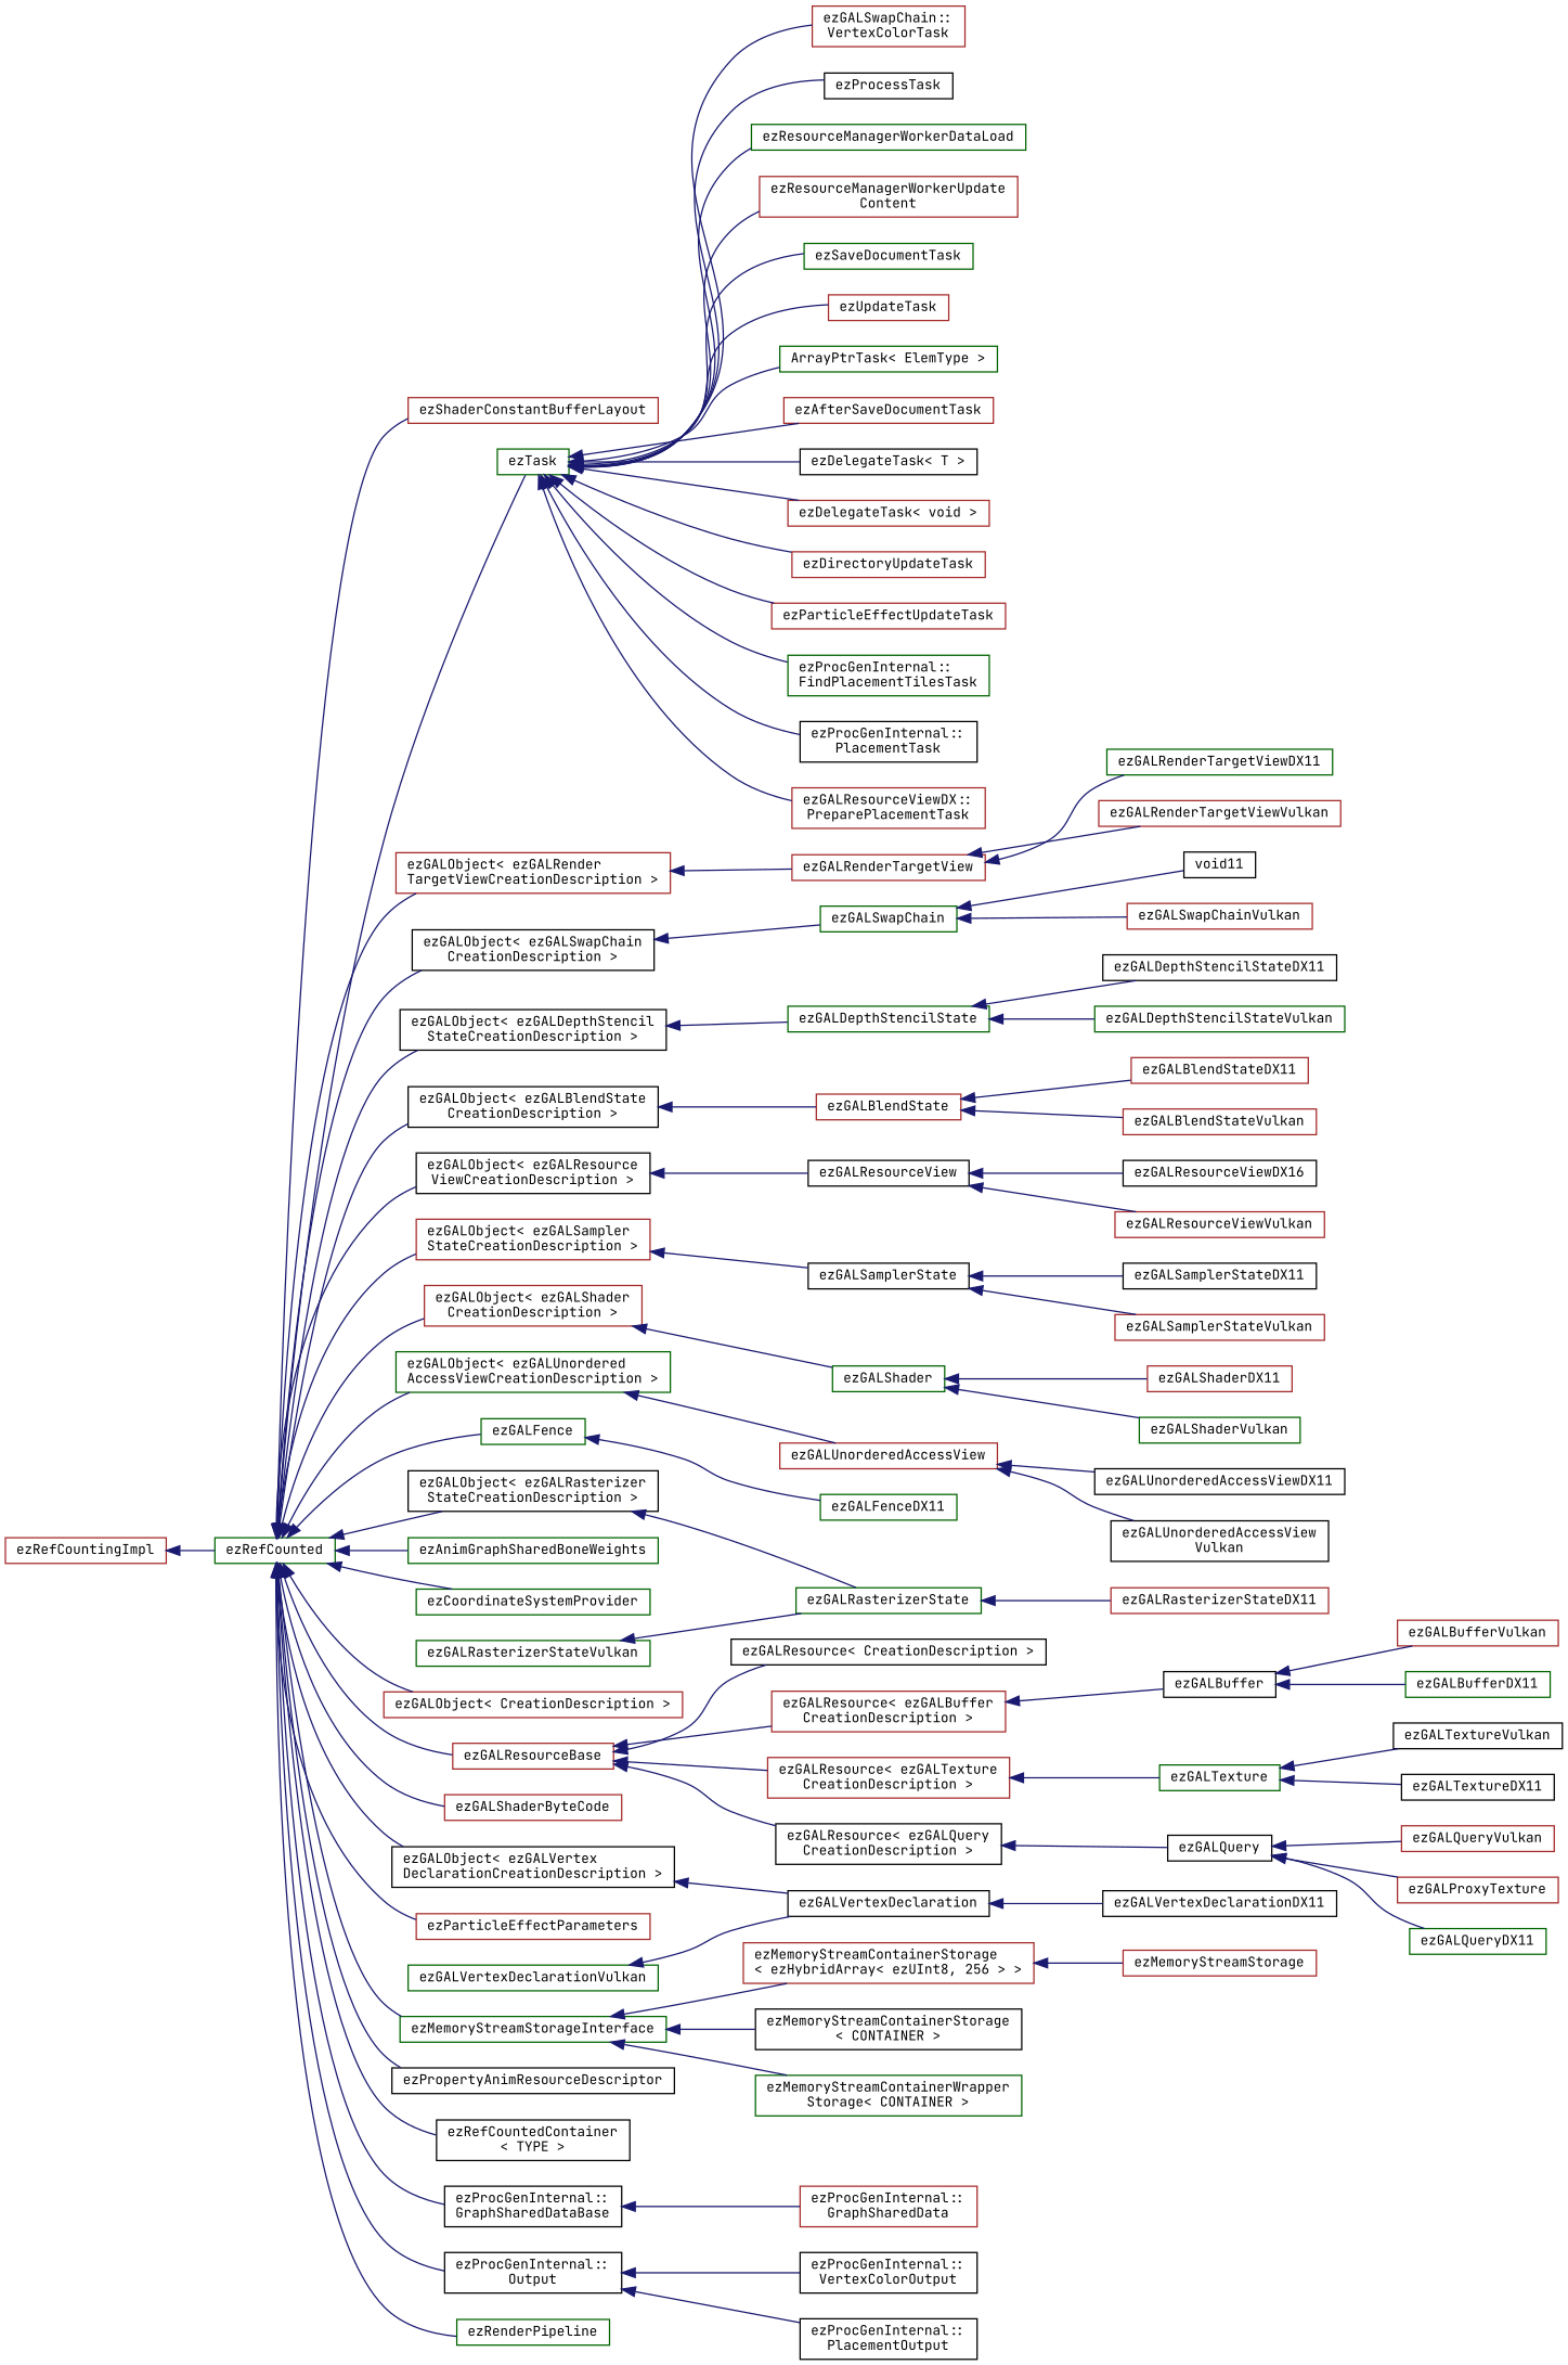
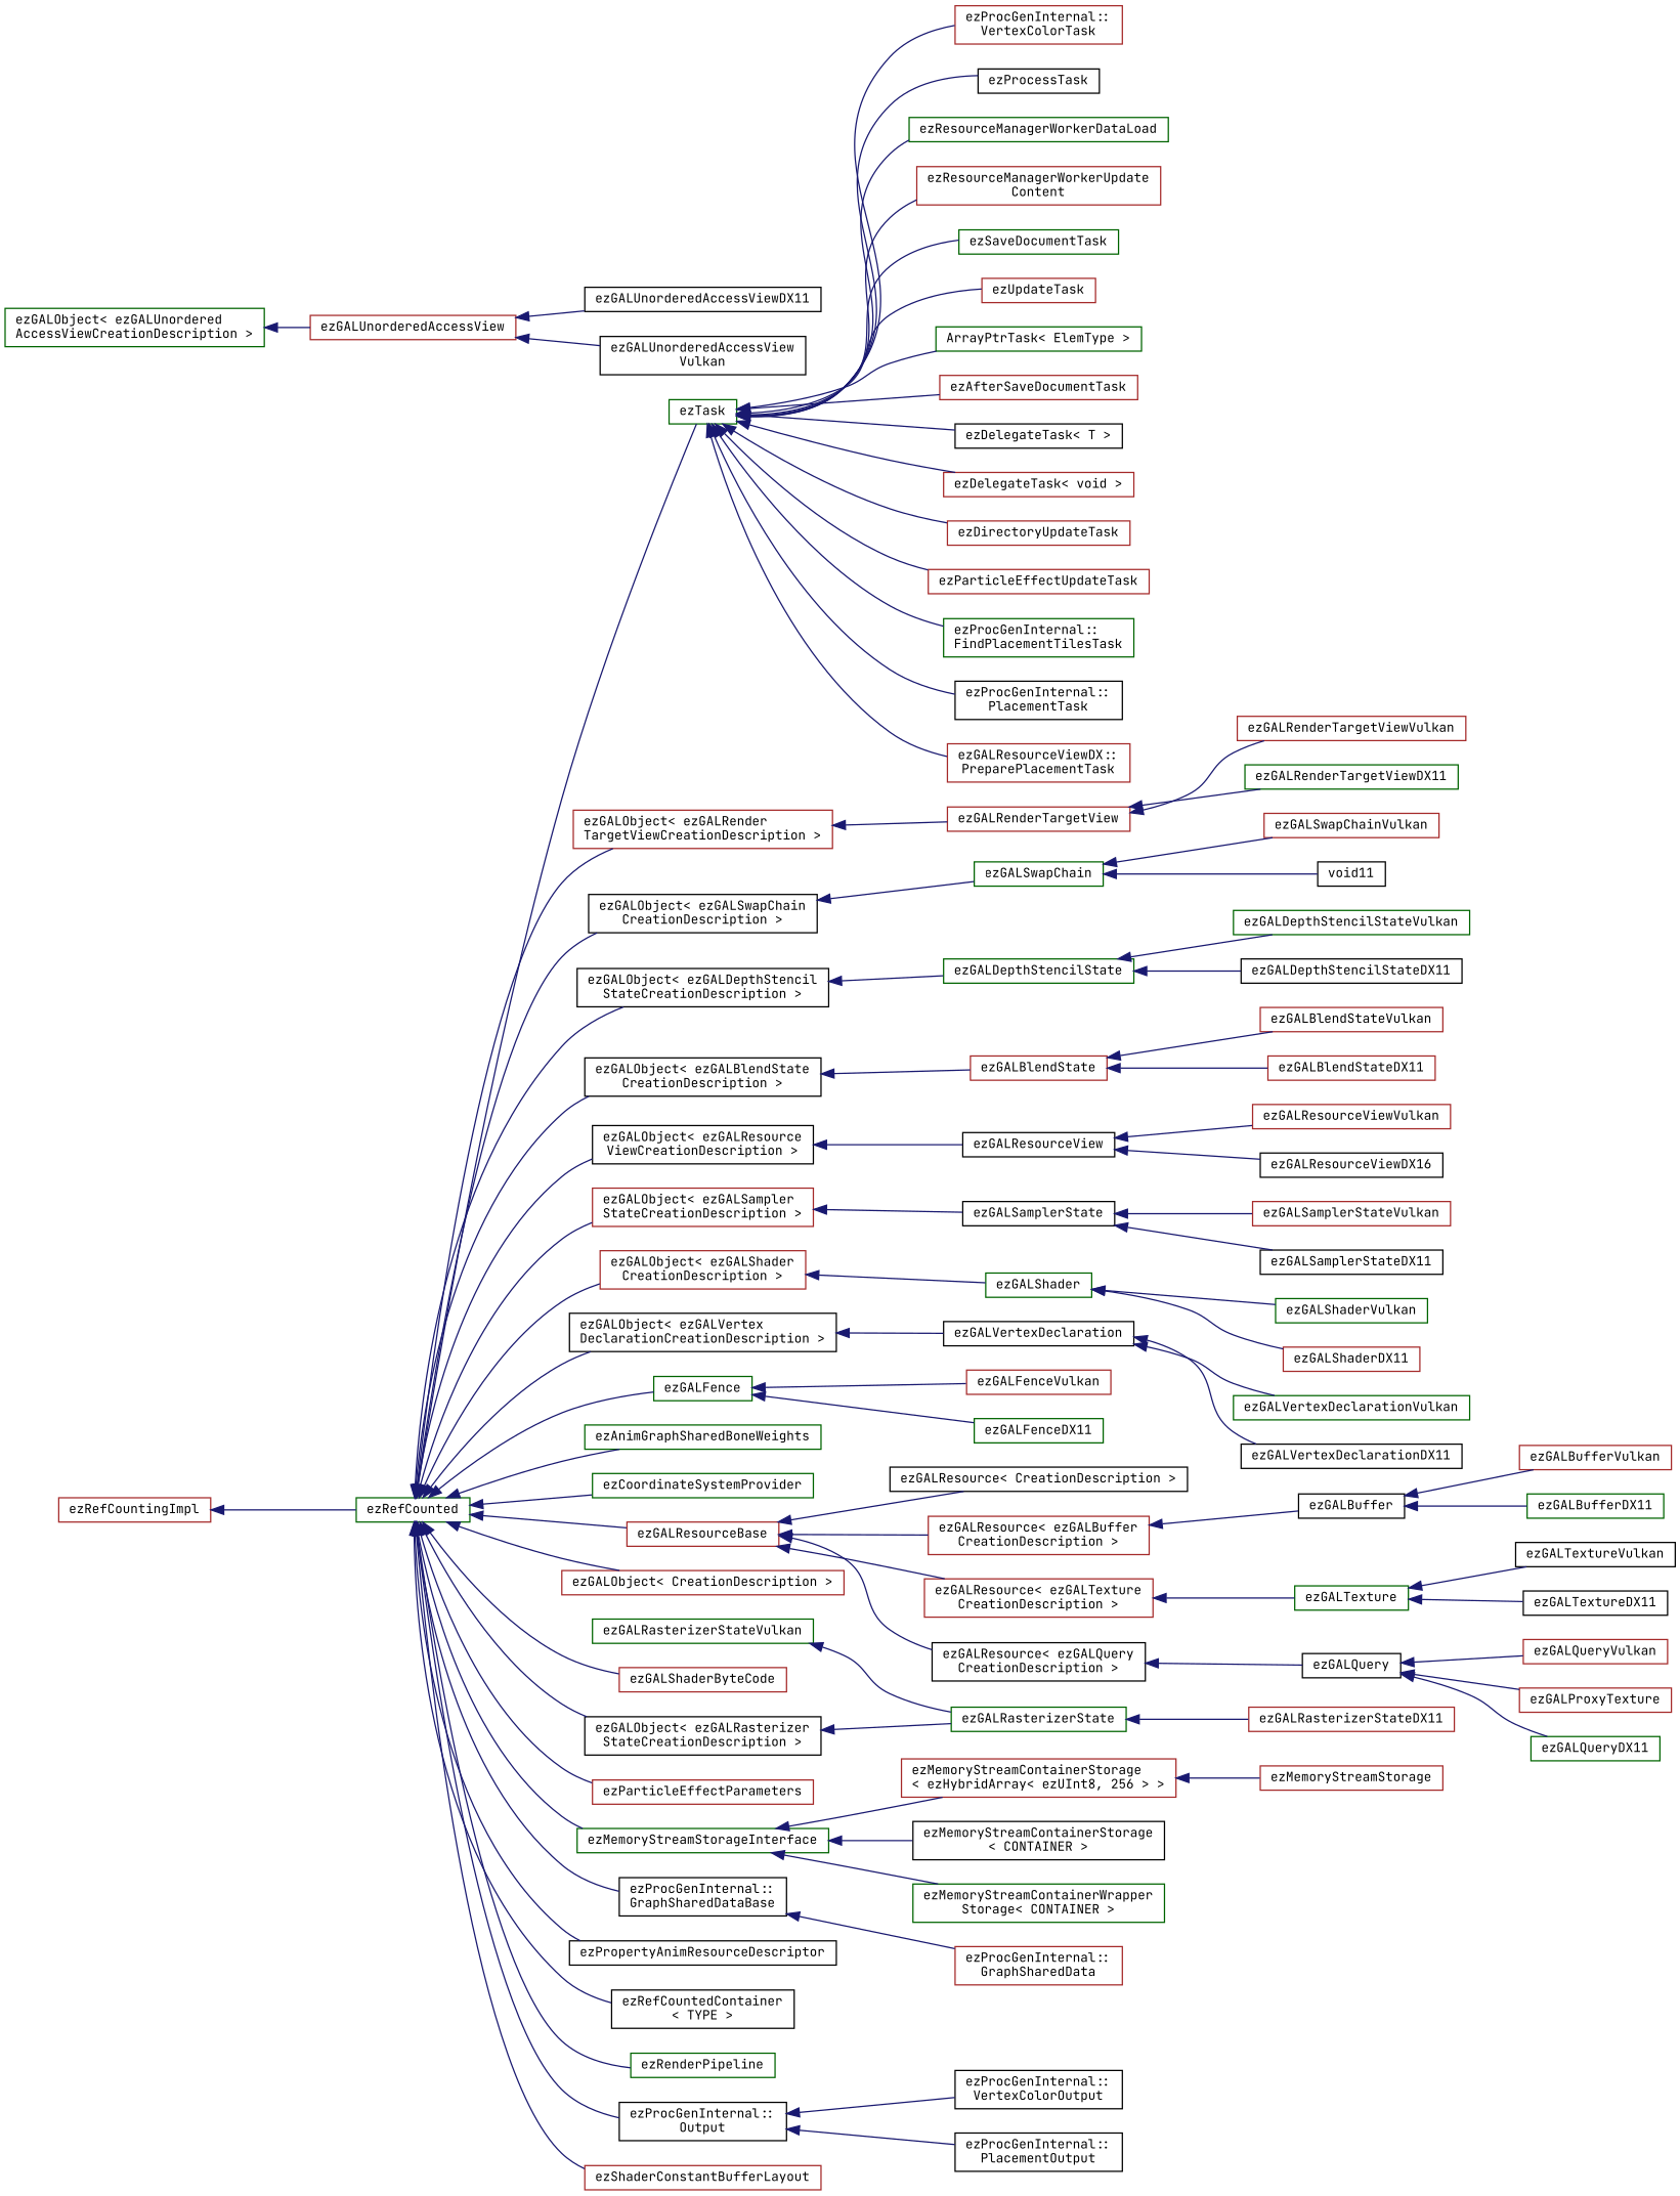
  digraph {
    fontname="JetBrains Mono"
    rankdir=LR
    node [color=brown fillcolor=white fontname="JetBrains Mono" fontsize=10 shape=record style=filled]
    edge [color=midnightblue dir=back fontname="JetBrains Mono" fontsize=10 labelfontname=Helvetica labelfontsize=10 style=solid]
    n1 [height=0.2 label=ezRefCountingImpl width=0.4]
    n2 [color=darkgreen height=0.2 label=ezRefCounted width=0.4]
    n3 [height=0.2 label="ezGALObject\< ezGALRender\lTargetViewCreationDescription \>" width=0.4]
    n4 [color=black height=0.2 label="ezGALObject\< ezGALSwapChain\lCreationDescription \>" width=0.4]
    n5 [color=black height=0.2 label="ezGALObject\< ezGALDepthStencil\lStateCreationDescription \>" width=0.4]
    n6 [color=black height=0.2 label="ezGALObject\< ezGALBlendState\lCreationDescription \>" width=0.4]
    n7 [color=black height=0.2 label="ezGALObject\< ezGALResource\lViewCreationDescription \>" width=0.4]
    n8 [color=black height=0.2 label="ezGALObject\< ezGALRasterizer\lStateCreationDescription \>" width=0.4]
    n9 [height=0.2 label="ezGALObject\< ezGALSampler\lStateCreationDescription \>" width=0.4]
    n10 [height=0.2 label="ezGALObject\< ezGALShader\lCreationDescription \>" width=0.4]
    n11 [color=black height=0.2 label="ezGALObject\< ezGALVertex\lDeclarationCreationDescription \>" width=0.4]
    n12 [color=darkgreen height=0.2 label="ezGALObject\< ezGALUnordered\lAccessViewCreationDescription \>" width=0.4]
    n13 [color=darkgreen height=0.2 label=ezAnimGraphSharedBoneWeights width=0.4]
    n14 [color=darkgreen height=0.2 label=ezCoordinateSystemProvider width=0.4]
    n15 [color=darkgreen height=0.2 label=ezGALFence width=0.4]
    n16 [height=0.2 label="ezGALObject\< CreationDescription \>" width=0.4]
    n17 [height=0.2 label=ezGALResourceBase width=0.4]
    n18 [height=0.2 label=ezGALShaderByteCode width=0.4]
    n19 [color=darkgreen height=0.2 label=ezMemoryStreamStorageInterface width=0.4]
    n20 [height=0.2 label=ezParticleEffectParameters width=0.4]
    n21 [color=black height=0.2 label="ezProcGenInternal::\lGraphSharedDataBase" width=0.4]
    n22 [color=black height=0.2 label="ezProcGenInternal::\lOutput" width=0.4]
    n23 [color=black height=0.2 label=ezPropertyAnimResourceDescriptor width=0.4]
    n24 [color=black height=0.2 label="ezRefCountedContainer\l\< TYPE \>" width=0.4]
    n25 [color=darkgreen height=0.2 label=ezRenderPipeline width=0.4]
    n26 [height=0.2 label=ezShaderConstantBufferLayout width=0.4]
    n27 [color=darkgreen height=0.2 label=ezTask width=0.4]
    n28 [height=0.2 label=ezGALRenderTargetView width=0.4]
    n29 [color=darkgreen height=0.2 label=ezGALSwapChain width=0.4]
    n30 [color=darkgreen height=0.2 label=ezGALDepthStencilState width=0.4]
    n31 [height=0.2 label=ezGALBlendState width=0.4]
    n32 [color=black height=0.2 label=ezGALResourceView width=0.4]
    n33 [color=darkgreen height=0.2 label=ezGALRasterizerState width=0.4]
    n34 [color=black height=0.2 label=ezGALSamplerState width=0.4]
    n35 [color=darkgreen height=0.2 label=ezGALShader width=0.4]
    n36 [color=black height=0.2 label=ezGALVertexDeclaration width=0.4]
    n37 [height=0.2 label=ezGALUnorderedAccessView width=0.4]
    n38 [color=darkgreen height=0.2 label=ezGALFenceDX11 width=0.4]
+   n39 [height=0.2 label=ezGALFenceVulkan width=0.4]
    n40 [height=0.2 label="ezGALResource\< ezGALBuffer\lCreationDescription \>" width=0.4]
    n41 [height=0.2 label="ezGALResource\< ezGALTexture\lCreationDescription \>" width=0.4]
    n42 [color=black height=0.2 label="ezGALResource\< ezGALQuery\lCreationDescription \>" width=0.4]
    n43 [color=black height=0.2 label="ezGALResource\< CreationDescription \>" width=0.4]
    n44 [height=0.2 label="ezMemoryStreamContainerStorage\l\< ezHybridArray\< ezUInt8, 256 \> \>" width=0.4]
    n45 [color=black height=0.2 label="ezMemoryStreamContainerStorage\l\< CONTAINER \>" width=0.4]
    n46 [color=darkgreen height=0.2 label="ezMemoryStreamContainerWrapper\lStorage\< CONTAINER \>" width=0.4]
    n47 [height=0.2 label="ezProcGenInternal::\lGraphSharedData" width=0.4]
    n48 [color=black height=0.2 label="ezProcGenInternal::\lPlacementOutput" width=0.4]
    n49 [color=black height=0.2 label="ezProcGenInternal::\lVertexColorOutput" width=0.4]
    n50 [color=darkgreen height=0.2 label="ArrayPtrTask\< ElemType \>" width=0.4]
    n51 [height=0.2 label=ezAfterSaveDocumentTask width=0.4]
    n52 [color=black height=0.2 label="ezDelegateTask\< T \>" width=0.4]
    n53 [height=0.2 label="ezDelegateTask\< void \>" width=0.4]
    n54 [height=0.2 label=ezDirectoryUpdateTask width=0.4]
    n55 [height=0.2 label=ezParticleEffectUpdateTask width=0.4]
    n56 [color=darkgreen height=0.2 label="ezProcGenInternal::\lFindPlacementTilesTask" width=0.4]
    n57 [color=black height=0.2 label="ezProcGenInternal::\lPlacementTask" width=0.4]
    n58 [height=0.2 label="ezGALResourceViewDX::\lPreparePlacementTask" width=0.4]
-   n59 [height=0.2 label="ezGALSwapChain::\lVertexColorTask" width=0.4]
+   n59 [height=0.2 label="ezProcGenInternal::\lVertexColorTask" width=0.4]
    n60 [color=black height=0.2 label=ezProcessTask width=0.4]
    n61 [color=darkgreen height=0.2 label=ezResourceManagerWorkerDataLoad width=0.4]
    n62 [height=0.2 label="ezResourceManagerWorkerUpdate\lContent" width=0.4]
    n63 [color=darkgreen height=0.2 label=ezSaveDocumentTask width=0.4]
    n64 [height=0.2 label=ezUpdateTask width=0.4]
    n65 [color=darkgreen height=0.2 label=ezGALRenderTargetViewDX11 width=0.4]
    n66 [height=0.2 label=ezGALRenderTargetViewVulkan width=0.4]
    n67 [color=black height=0.2 label=void11 width=0.4]
    n68 [height=0.2 label=ezGALSwapChainVulkan width=0.4]
    n69 [color=black height=0.2 label=ezGALDepthStencilStateDX11 width=0.4]
    n70 [color=darkgreen height=0.2 label=ezGALDepthStencilStateVulkan width=0.4]
    n71 [height=0.2 label=ezGALBlendStateDX11 width=0.4]
    n72 [height=0.2 label=ezGALBlendStateVulkan width=0.4]
    n73 [color=black height=0.2 label=ezGALResourceViewDX16 width=0.4]
    n74 [height=0.2 label=ezGALResourceViewVulkan width=0.4]
    n75 [height=0.2 label=ezGALRasterizerStateDX11 width=0.4]
    n76 [color=darkgreen height=0.2 label=ezGALRasterizerStateVulkan width=0.4]
    n77 [color=black height=0.2 label=ezGALSamplerStateDX11 width=0.4]
    n78 [height=0.2 label=ezGALSamplerStateVulkan width=0.4]
    n79 [height=0.2 label=ezGALShaderDX11 width=0.4]
    n80 [color=darkgreen height=0.2 label=ezGALShaderVulkan width=0.4]
    n81 [color=black height=0.2 label=ezGALVertexDeclarationDX11 width=0.4]
    n82 [color=darkgreen height=0.2 label=ezGALVertexDeclarationVulkan width=0.4]
    n83 [color=black height=0.2 label=ezGALUnorderedAccessViewDX11 width=0.4]
    n84 [color=black height=0.2 label="ezGALUnorderedAccessView\lVulkan" width=0.4]
    n85 [color=black height=0.2 label=ezGALBuffer width=0.4]
    n86 [color=darkgreen height=0.2 label=ezGALTexture width=0.4]
    n87 [color=black height=0.2 label=ezGALQuery width=0.4]
    n88 [color=darkgreen height=0.2 label=ezGALBufferDX11 width=0.4]
    n89 [height=0.2 label=ezGALBufferVulkan width=0.4]
    n90 [color=black height=0.2 label=ezGALTextureDX11 width=0.4]
    n91 [color=black height=0.2 label=ezGALTextureVulkan width=0.4]
    n92 [height=0.2 label=ezGALProxyTexture width=0.4]
    n93 [color=darkgreen height=0.2 label=ezGALQueryDX11 width=0.4]
    n94 [height=0.2 label=ezGALQueryVulkan width=0.4]
    n95 [height=0.2 label=ezMemoryStreamStorage width=0.4]
    n1 -> n2
    n2 -> n3
    n2 -> n4
    n2 -> n5
    n2 -> n6
    n2 -> n7
    n2 -> n8
    n2 -> n9
    n2 -> n10
    n2 -> n11
-   n2 -> n12
    n2 -> n13
    n2 -> n14
    n2 -> n15
    n2 -> n16
    n2 -> n17
    n2 -> n18
    n2 -> n19
    n2 -> n20
    n2 -> n21
    n2 -> n22
    n2 -> n23
    n2 -> n24
    n2 -> n25
    n2 -> n26
    n2 -> n27
    n3 -> n28
    n4 -> n29
    n5 -> n30
    n6 -> n31
    n7 -> n32
    n8 -> n33
    n9 -> n34
    n10 -> n35
    n11 -> n36
    n12 -> n37
    n15 -> n38
+   n15 -> n39
    n17 -> n40
    n17 -> n41
    n17 -> n42
    n17 -> n43
    n19 -> n44
    n19 -> n45
    n19 -> n46
    n21 -> n47
    n22 -> n48
    n22 -> n49
    n27 -> n50
    n27 -> n51
    n27 -> n52
    n27 -> n53
    n27 -> n54
    n27 -> n55
    n27 -> n56
    n27 -> n57
    n27 -> n58
    n27 -> n59
    n27 -> n60
    n27 -> n61
    n27 -> n62
    n27 -> n63
    n27 -> n64
    n28 -> n65
    n28 -> n66
    n29 -> n67
    n29 -> n68
    n30 -> n69
    n30 -> n70
    n31 -> n71
    n31 -> n72
    n32 -> n73
    n32 -> n74
    n33 -> n75
    n34 -> n77
    n34 -> n78
    n35 -> n79
    n35 -> n80
    n36 -> n81
-   n82 -> n36
+   n36 -> n82
    n37 -> n83
    n37 -> n84
    n40 -> n85
    n41 -> n86
    n42 -> n87
    n44 -> n95
    n76 -> n33
    n85 -> n88
    n85 -> n89
    n86 -> n90
    n86 -> n91
    n87 -> n92
    n87 -> n93
    n87 -> n94
  }
